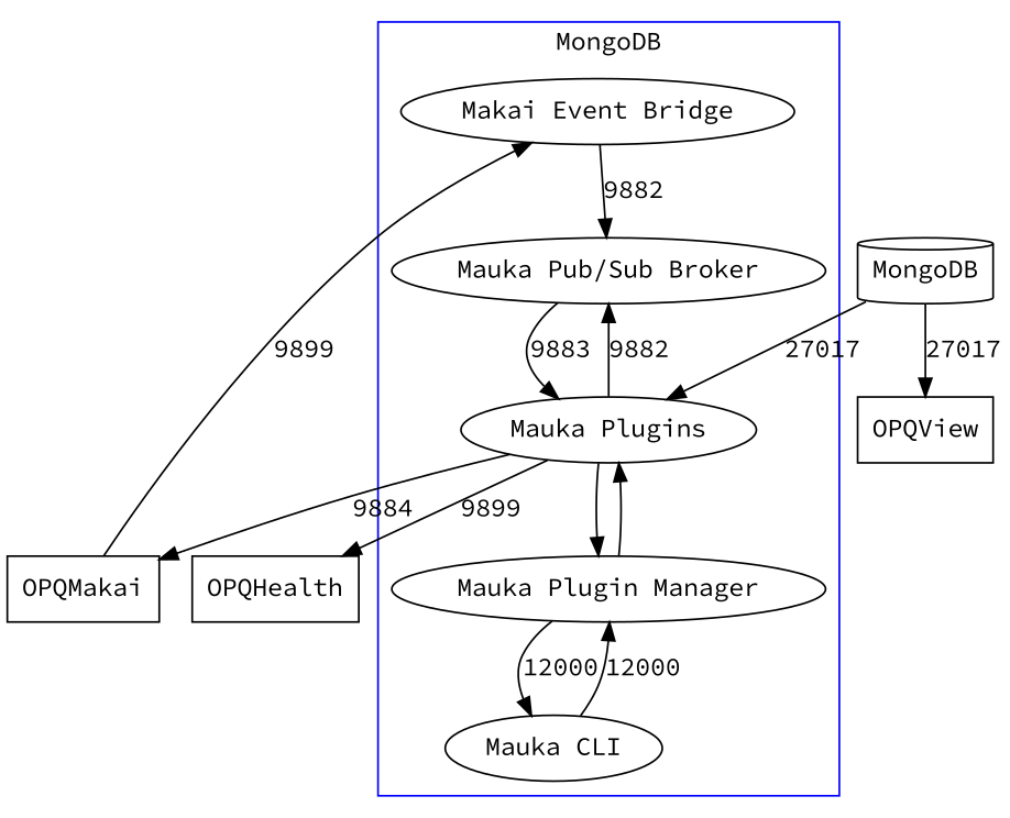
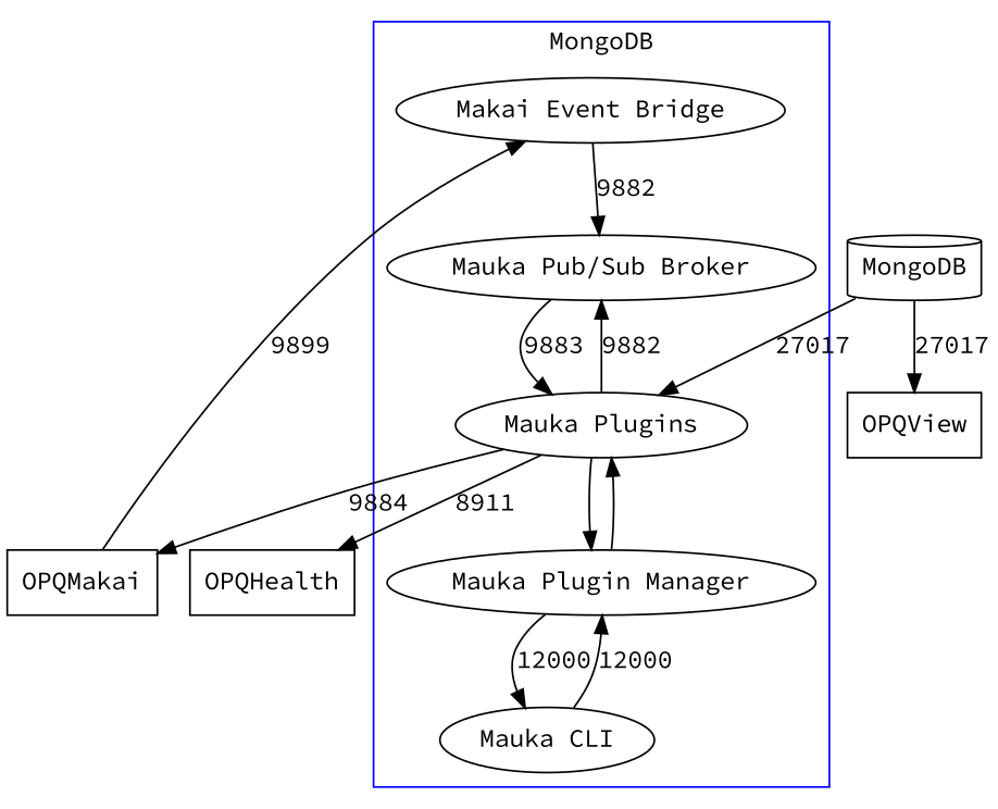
  digraph {
    fontname="Source Code Pro"
    node [fontname="Source Code Pro"]
    edge [fontname="Source Code Pro"]
    n1 [label="Makai Event Bridge"]
    n2 [label="Mauka Pub/Sub Broker"]
    n3 [label="Mauka Plugins"]
    n4 [label="Mauka Plugin Manager"]
    n5 [label="Mauka CLI"]
    OPQMakai [shape=box]
    OPQHealth [shape=box]
    MongoDB [shape=cylinder]
    OPQView [shape=box]
    subgraph cluster_1 {
      color=blue
      label=MongoDB
      n1
      n2
      n3
      n4
      n5
    }
    n1 -> n2 [label=9882]
    n2 -> n3 [label=9883]
    n3 -> n2 [label=9882]
    n3 -> n4
    n3 -> OPQMakai [label=9884]
-   n3 -> OPQHealth [label=9899]
+   n3 -> OPQHealth [label=8911]
    n4 -> n3
    n4 -> n5 [label=12000]
    n5 -> n4 [label=12000]
    OPQMakai -> n1 [label=9899]
    MongoDB -> n3 [label=27017]
    MongoDB -> OPQView [label=27017]
  }
